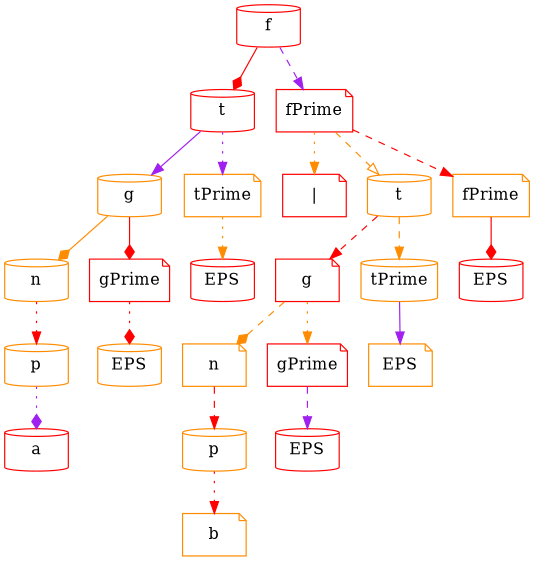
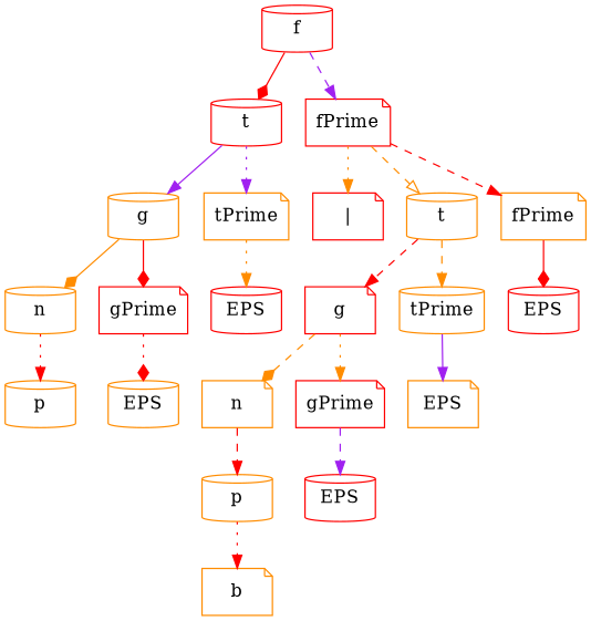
  digraph {
    node [color=darkorange shape=cylinder]
    edge [color=red style=dashed arrowhead=normal]
    n1 [label=f color=red]
    n2 [label=t color=red]
    n3 [label=fPrime color=red shape=note]
    n4 [label=g]
    n5 [label=tPrime shape=note]
    n6 [label="|" color=red shape=note]
    n7 [label=t]
    n8 [label=fPrime shape=note]
    n9 [label=n]
    n10 [label=gPrime color=red shape=note]
    n11 [label=EPS color=red]
    n12 [label=g color=red shape=note]
    n13 [label=tPrime]
    n14 [label=EPS color=red]
    n15 [label=p]
    n16 [label=EPS]
    n17 [label=n shape=note]
    n18 [label=gPrime color=red shape=note]
    n19 [label=EPS shape=note]
-   n20 [label=a color=red]
    n21 [label=p]
    n22 [label=EPS color=red]
    n23 [label=b shape=note]
    n1 -> n2 [style=solid arrowhead=diamond]
    n1 -> n3 [color=purple]
    n2 -> n4 [color=purple style=solid]
    n2 -> n5 [color=purple style=dotted]
    n3 -> n6 [color=darkorange style=dotted]
    n3 -> n7 [color=darkorange arrowhead=onormal]
    n3 -> n8
    n4 -> n9 [color=darkorange style=solid arrowhead=diamond]
    n4 -> n10 [style=solid arrowhead=diamond]
    n5 -> n11 [color=darkorange style=dotted]
    n7 -> n12
    n7 -> n13 [color=darkorange]
    n8 -> n14 [style=solid arrowhead=diamond]
    n9 -> n15 [style=dotted]
    n10 -> n16 [style=dotted arrowhead=diamond]
    n12 -> n17 [color=darkorange arrowhead=diamond]
    n12 -> n18 [color=darkorange style=dotted]
    n13 -> n19 [color=purple style=solid]
-   n15 -> n20 [color=purple style=dotted arrowhead=diamond]
    n17 -> n21
    n18 -> n22 [color=purple]
    n21 -> n23 [style=dotted]
  }
